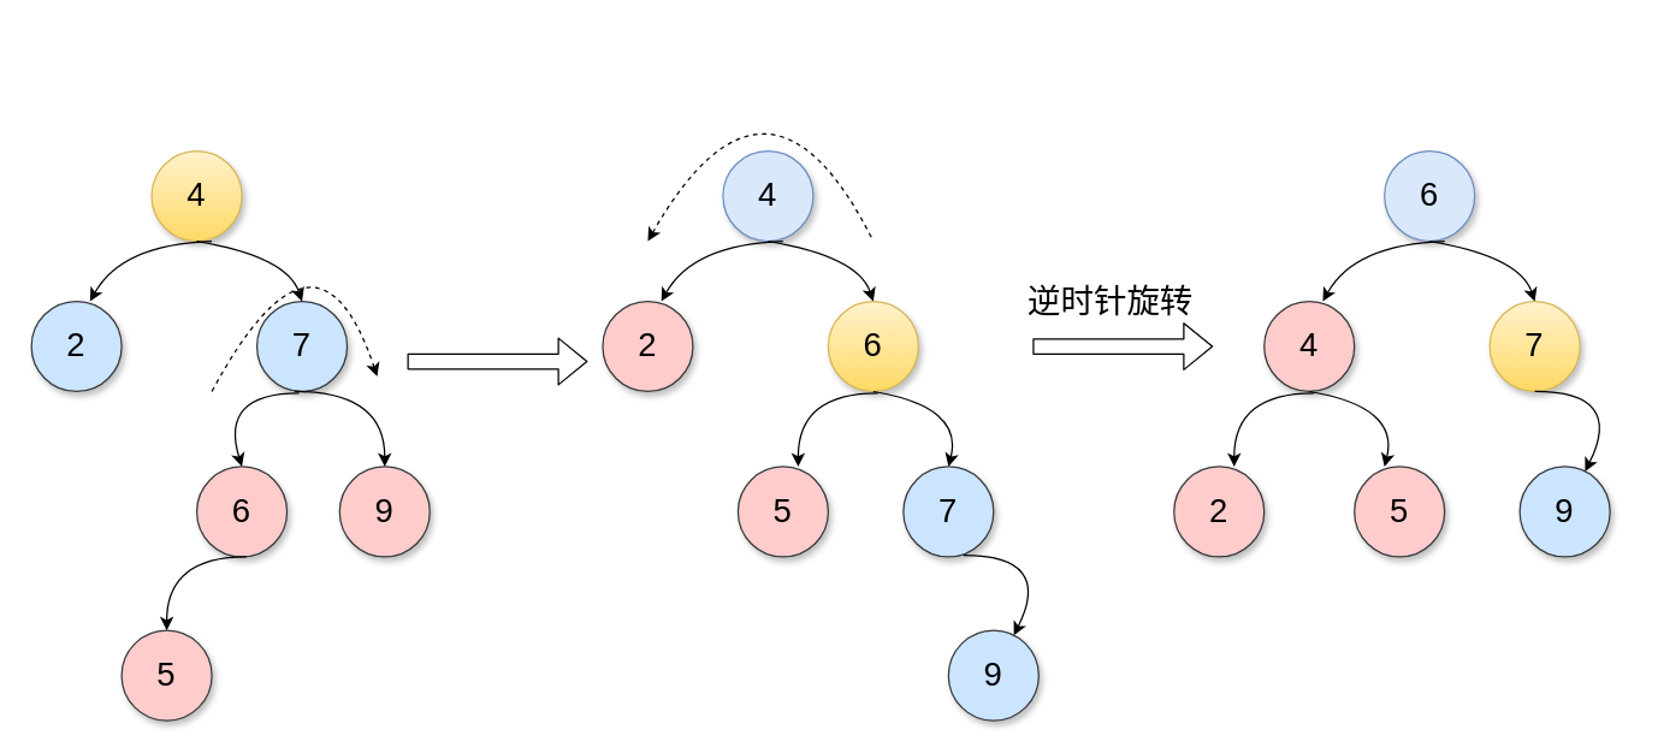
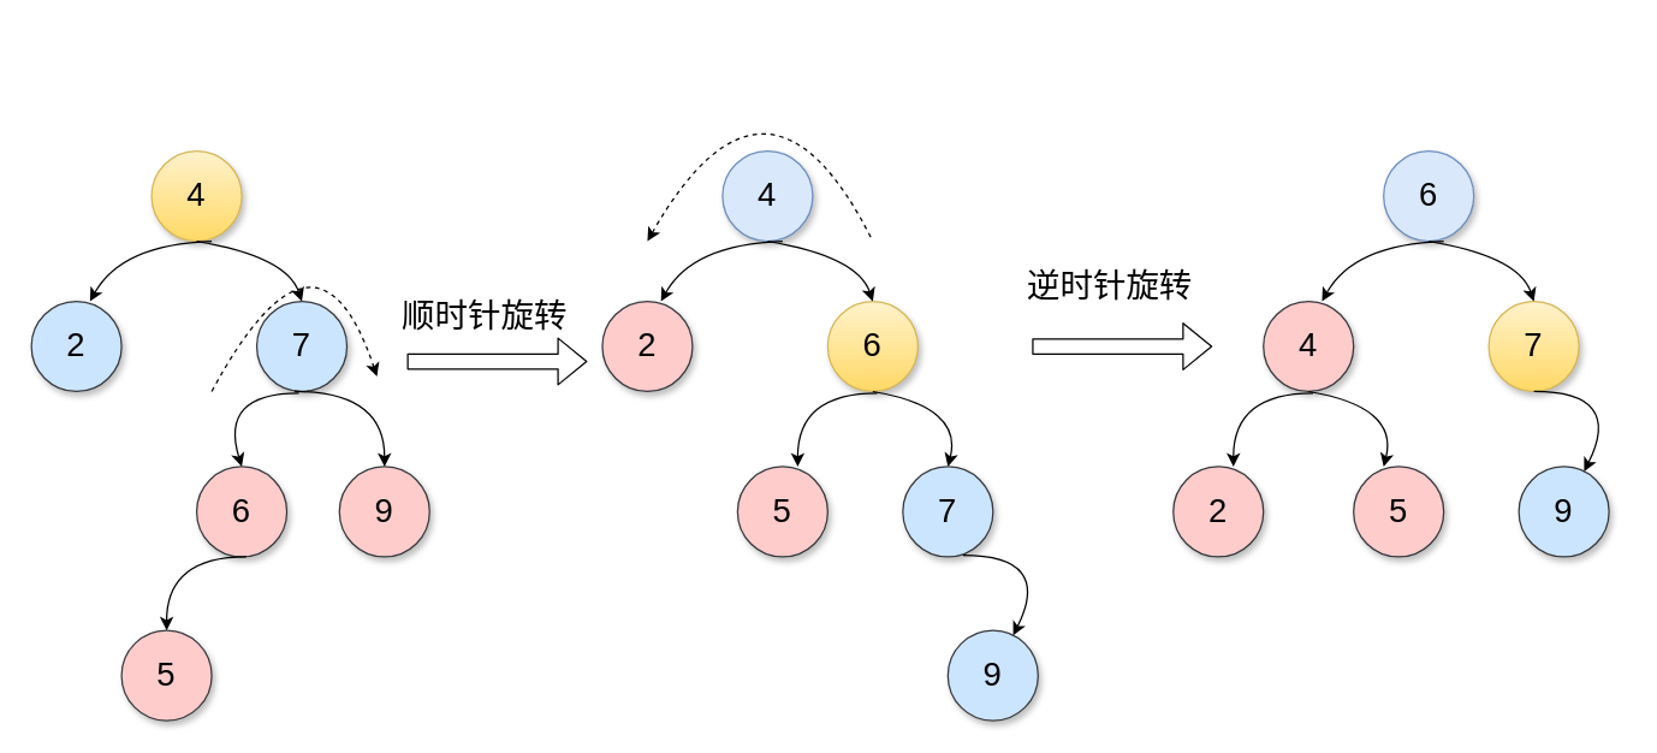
  <mxCell id="0" />
  <mxCell id="1" parent="0" />
  <mxCell id="2" value="4" style="ellipse;whiteSpace=wrap;html=1;aspect=fixed;shadow=1;gradientColor=#ffd966;fillColor=#fff2cc;strokeColor=#d6b656;fontSize=22;" vertex="1" parent="1"><mxGeometry x="100" y="100" width="60" height="60" as="geometry" /></mxCell>
  <mxCell id="3" value="2" style="ellipse;whiteSpace=wrap;html=1;aspect=fixed;shadow=1;fillColor=#cce5ff;strokeColor=#36393d;fontSize=22;" vertex="1" parent="1"><mxGeometry x="20" y="200" width="60" height="60" as="geometry" /></mxCell>
  <mxCell id="4" value="7" style="ellipse;whiteSpace=wrap;html=1;aspect=fixed;shadow=1;fillColor=#cce5ff;strokeColor=#36393d;fontSize=22;" vertex="1" parent="1"><mxGeometry x="170" y="200" width="60" height="60" as="geometry" /></mxCell>
  <mxCell id="5" value="6" style="ellipse;whiteSpace=wrap;html=1;aspect=fixed;shadow=1;fillColor=#ffcccc;strokeColor=#36393d;fontSize=22;" vertex="1" parent="1"><mxGeometry x="130" y="310" width="60" height="60" as="geometry" /></mxCell>
  <mxCell id="6" value="9" style="ellipse;whiteSpace=wrap;html=1;aspect=fixed;shadow=1;fillColor=#ffcccc;strokeColor=#36393d;fontSize=22;" vertex="1" parent="1"><mxGeometry x="225" y="310" width="60" height="60" as="geometry" /></mxCell>
  <mxCell id="7" value="" style="endArrow=classic;html=1;entryX=0.65;entryY=0;entryDx=0;entryDy=0;entryPerimeter=0;curved=1;fontSize=22;" edge="1" parent="1" target="3"><mxGeometry width="50" height="50" relative="1" as="geometry"><mxPoint x="140" y="160" as="sourcePoint" /><mxPoint x="50" y="120" as="targetPoint" /><Array as="points"><mxPoint x="80" y="162" /></Array></mxGeometry></mxCell>
  <mxCell id="8" value="" style="endArrow=classic;html=1;entryX=0.5;entryY=0;entryDx=0;entryDy=0;curved=1;fontSize=22;" edge="1" parent="1" target="4"><mxGeometry width="50" height="50" relative="1" as="geometry"><mxPoint x="130" y="160" as="sourcePoint" /><mxPoint x="290" y="120" as="targetPoint" /><Array as="points"><mxPoint x="190" y="170" /></Array></mxGeometry></mxCell>
  <mxCell id="9" value="" style="endArrow=classic;html=1;entryX=0.5;entryY=0;entryDx=0;entryDy=0;exitX=0.383;exitY=1.017;exitDx=0;exitDy=0;exitPerimeter=0;curved=1;fontSize=22;" edge="1" parent="1" target="5"><mxGeometry width="50" height="50" relative="1" as="geometry"><mxPoint x="197.98" y="261.02" as="sourcePoint" /><mxPoint x="175" y="240" as="targetPoint" /><Array as="points"><mxPoint x="145" y="261" /></Array></mxGeometry></mxCell>
  <mxCell id="10" value="" style="endArrow=classic;html=1;entryX=0.5;entryY=0;entryDx=0;entryDy=0;curved=1;fontSize=22;" edge="1" parent="1" target="6"><mxGeometry width="50" height="50" relative="1" as="geometry"><mxPoint x="195" y="260" as="sourcePoint" /><mxPoint x="325" y="250" as="targetPoint" /><Array as="points"><mxPoint x="255" y="260" /></Array></mxGeometry></mxCell>
  <mxCell id="11" value="5" style="ellipse;whiteSpace=wrap;html=1;aspect=fixed;shadow=1;fillColor=#ffcccc;strokeColor=#36393d;fontSize=22;" vertex="1" parent="1"><mxGeometry x="80" y="419" width="60" height="60" as="geometry" /></mxCell>
  <mxCell id="12" value="" style="endArrow=classic;html=1;entryX=0.5;entryY=0;entryDx=0;entryDy=0;exitX=0.383;exitY=1.017;exitDx=0;exitDy=0;exitPerimeter=0;curved=1;fontSize=22;" edge="1" parent="1" target="11"><mxGeometry width="50" height="50" relative="1" as="geometry"><mxPoint x="162.98" y="370.02" as="sourcePoint" /><mxPoint x="140" y="349" as="targetPoint" /><Array as="points"><mxPoint x="110" y="370" /></Array></mxGeometry></mxCell>
  <mxCell id="13" value="4" style="ellipse;whiteSpace=wrap;html=1;aspect=fixed;shadow=1;fillColor=#dae8fc;strokeColor=#6c8ebf;fontSize=22;" vertex="1" parent="1"><mxGeometry x="480" y="100" width="60" height="60" as="geometry" /></mxCell>
  <mxCell id="14" value="6" style="ellipse;whiteSpace=wrap;html=1;aspect=fixed;shadow=1;fillColor=#fff2cc;strokeColor=#d6b656;fontSize=22;gradientColor=#ffd966;" vertex="1" parent="1"><mxGeometry x="550" y="200" width="60" height="60" as="geometry" /></mxCell>
  <mxCell id="15" value="2" style="ellipse;whiteSpace=wrap;html=1;aspect=fixed;shadow=1;fillColor=#ffcccc;strokeColor=#36393d;fontSize=22;" vertex="1" parent="1"><mxGeometry x="400" y="200" width="60" height="60" as="geometry" /></mxCell>
  <mxCell id="16" value="5" style="ellipse;whiteSpace=wrap;html=1;aspect=fixed;shadow=1;fillColor=#ffcccc;strokeColor=#36393d;fontSize=22;" vertex="1" parent="1"><mxGeometry x="490" y="310" width="60" height="60" as="geometry" /></mxCell>
  <mxCell id="17" value="" style="endArrow=classic;html=1;entryX=0.65;entryY=0;entryDx=0;entryDy=0;entryPerimeter=0;curved=1;fontSize=22;" edge="1" parent="1"><mxGeometry width="50" height="50" relative="1" as="geometry"><mxPoint x="520" y="160" as="sourcePoint" /><mxPoint x="439" y="200" as="targetPoint" /><Array as="points"><mxPoint x="460" y="162" /></Array></mxGeometry></mxCell>
  <mxCell id="18" value="" style="endArrow=classic;html=1;entryX=0.5;entryY=0;entryDx=0;entryDy=0;curved=1;fontSize=22;" edge="1" parent="1" target="14"><mxGeometry width="50" height="50" relative="1" as="geometry"><mxPoint x="510" y="160" as="sourcePoint" /><mxPoint x="670" y="120" as="targetPoint" /><Array as="points"><mxPoint x="570" y="170" /></Array></mxGeometry></mxCell>
  <mxCell id="19" value="" style="endArrow=classic;html=1;curved=1;fontSize=22;" edge="1" parent="1"><mxGeometry width="50" height="50" relative="1" as="geometry"><mxPoint x="580" y="260" as="sourcePoint" /><mxPoint x="630" y="310" as="targetPoint" /><Array as="points"><mxPoint x="640" y="270" /></Array></mxGeometry></mxCell>
  <mxCell id="20" value="7" style="ellipse;whiteSpace=wrap;html=1;aspect=fixed;shadow=1;fillColor=#cce5ff;strokeColor=#36393d;fontSize=22;" vertex="1" parent="1"><mxGeometry x="600" y="310" width="60" height="60" as="geometry" /></mxCell>
  <mxCell id="21" value="" style="endArrow=classic;html=1;entryX=0.5;entryY=0;entryDx=0;entryDy=0;exitX=0.383;exitY=1.017;exitDx=0;exitDy=0;exitPerimeter=0;curved=1;fontSize=22;" edge="1" parent="1"><mxGeometry width="50" height="50" relative="1" as="geometry"><mxPoint x="582.98" y="261.02" as="sourcePoint" /><mxPoint x="530" y="310" as="targetPoint" /><Array as="points"><mxPoint x="530" y="261" /></Array></mxGeometry></mxCell>
  <mxCell id="22" value="" style="shape=flexArrow;endArrow=classic;html=1;fontSize=22;" edge="1" parent="1"><mxGeometry width="50" height="50" relative="1" as="geometry"><mxPoint x="270" y="240" as="sourcePoint" /><mxPoint x="390" y="240" as="targetPoint" /></mxGeometry></mxCell>
+ <mxCell id="23" value="&lt;font style=&quot;font-size: 22px&quot;&gt;顺时针旋转&lt;/font&gt;" style="text;html=1;strokeColor=none;fillColor=none;align=center;verticalAlign=middle;whiteSpace=wrap;rounded=0;fontSize=22;" vertex="1" parent="1"><mxGeometry x="254" y="201" width="136" height="20" as="geometry" /></mxCell>
  <mxCell id="24" value="" style="endArrow=classic;html=1;curved=1;dashed=1;" edge="1" parent="1"><mxGeometry width="50" height="50" relative="1" as="geometry"><mxPoint x="140" y="260" as="sourcePoint" /><mxPoint x="250" y="250" as="targetPoint" /><Array as="points"><mxPoint x="210" y="130" /></Array></mxGeometry></mxCell>
  <mxCell id="25" value="9" style="ellipse;whiteSpace=wrap;html=1;aspect=fixed;shadow=1;fillColor=#cce5ff;strokeColor=#36393d;fontSize=22;" vertex="1" parent="1"><mxGeometry x="630" y="419" width="60" height="60" as="geometry" /></mxCell>
  <mxCell id="26" value="" style="endArrow=classic;html=1;curved=1;fontSize=22;" edge="1" parent="1" target="25"><mxGeometry width="50" height="50" relative="1" as="geometry"><mxPoint x="640" y="369" as="sourcePoint" /><mxPoint x="700" y="419" as="targetPoint" /><Array as="points"><mxPoint x="700" y="369" /></Array></mxGeometry></mxCell>
  <mxCell id="27" value="6" style="ellipse;whiteSpace=wrap;html=1;aspect=fixed;shadow=1;fillColor=#dae8fc;strokeColor=#6c8ebf;fontSize=22;" vertex="1" parent="1"><mxGeometry x="920" y="100" width="60" height="60" as="geometry" /></mxCell>
  <mxCell id="28" value="7" style="ellipse;whiteSpace=wrap;html=1;aspect=fixed;shadow=1;fillColor=#fff2cc;strokeColor=#d6b656;fontSize=22;gradientColor=#ffd966;" vertex="1" parent="1"><mxGeometry x="990" y="200" width="60" height="60" as="geometry" /></mxCell>
  <mxCell id="29" value="4" style="ellipse;whiteSpace=wrap;html=1;aspect=fixed;shadow=1;fillColor=#ffcccc;strokeColor=#36393d;fontSize=22;" vertex="1" parent="1"><mxGeometry x="840" y="200" width="60" height="60" as="geometry" /></mxCell>
  <mxCell id="30" value="5" style="ellipse;whiteSpace=wrap;html=1;aspect=fixed;shadow=1;fillColor=#ffcccc;strokeColor=#36393d;fontSize=22;" vertex="1" parent="1"><mxGeometry x="900" y="310" width="60" height="60" as="geometry" /></mxCell>
  <mxCell id="31" value="" style="endArrow=classic;html=1;entryX=0.65;entryY=0;entryDx=0;entryDy=0;entryPerimeter=0;curved=1;fontSize=22;" edge="1" parent="1"><mxGeometry width="50" height="50" relative="1" as="geometry"><mxPoint x="960" y="160" as="sourcePoint" /><mxPoint x="879" y="200" as="targetPoint" /><Array as="points"><mxPoint x="900" y="162" /></Array></mxGeometry></mxCell>
  <mxCell id="32" value="" style="endArrow=classic;html=1;entryX=0.5;entryY=0;entryDx=0;entryDy=0;curved=1;fontSize=22;" edge="1" parent="1" target="28"><mxGeometry width="50" height="50" relative="1" as="geometry"><mxPoint x="950" y="160" as="sourcePoint" /><mxPoint x="1110" y="120" as="targetPoint" /><Array as="points"><mxPoint x="1010" y="170" /></Array></mxGeometry></mxCell>
  <mxCell id="33" value="9" style="ellipse;whiteSpace=wrap;html=1;aspect=fixed;shadow=1;fillColor=#cce5ff;strokeColor=#36393d;fontSize=22;" vertex="1" parent="1"><mxGeometry x="1010" y="310" width="60" height="60" as="geometry" /></mxCell>
  <mxCell id="34" value="" style="endArrow=classic;html=1;curved=1;fontSize=22;" edge="1" parent="1" target="33"><mxGeometry width="50" height="50" relative="1" as="geometry"><mxPoint x="1020" y="260" as="sourcePoint" /><mxPoint x="1080" y="310" as="targetPoint" /><Array as="points"><mxPoint x="1080" y="260" /></Array></mxGeometry></mxCell>
  <mxCell id="35" value="" style="endArrow=none;html=1;dashed=1;curved=1;startArrow=classic;startFill=1;endFill=0;" edge="1" parent="1"><mxGeometry width="50" height="50" relative="1" as="geometry"><mxPoint x="430" y="160" as="sourcePoint" /><mxPoint x="580" y="160" as="targetPoint" /><Array as="points"><mxPoint x="510" y="20" /></Array></mxGeometry></mxCell>
  <mxCell id="36" value="2" style="ellipse;whiteSpace=wrap;html=1;aspect=fixed;shadow=1;fillColor=#ffcccc;strokeColor=#36393d;fontSize=22;" vertex="1" parent="1"><mxGeometry x="780" y="310" width="60" height="60" as="geometry" /></mxCell>
  <mxCell id="37" value="" style="endArrow=classic;html=1;entryX=0.5;entryY=0;entryDx=0;entryDy=0;exitX=0.383;exitY=1.017;exitDx=0;exitDy=0;exitPerimeter=0;curved=1;fontSize=22;" edge="1" parent="1"><mxGeometry width="50" height="50" relative="1" as="geometry"><mxPoint x="872.98" y="261.02" as="sourcePoint" /><mxPoint x="820" y="310" as="targetPoint" /><Array as="points"><mxPoint x="820" y="261" /></Array></mxGeometry></mxCell>
  <mxCell id="38" value="" style="endArrow=classic;html=1;curved=1;fontSize=22;" edge="1" parent="1"><mxGeometry width="50" height="50" relative="1" as="geometry"><mxPoint x="870" y="260" as="sourcePoint" /><mxPoint x="920" y="310" as="targetPoint" /><Array as="points"><mxPoint x="930" y="270" /></Array></mxGeometry></mxCell>
  <mxCell id="39" value="" style="shape=flexArrow;endArrow=classic;html=1;fontSize=22;" edge="1" parent="1"><mxGeometry width="50" height="50" relative="1" as="geometry"><mxPoint x="686" y="230" as="sourcePoint" /><mxPoint x="806" y="230" as="targetPoint" /></mxGeometry></mxCell>
- <mxCell id="40" value="&lt;font style=&quot;font-size: 22px&quot;&gt;逆时针旋转&lt;/font&gt;" style="text;html=1;strokeColor=none;fillColor=none;align=center;verticalAlign=middle;whiteSpace=wrap;rounded=0;fontSize=22;" vertex="1" parent="1"><mxGeometry x="670" y="191" width="136" height="20" as="geometry" /></mxCell>
+ <mxCell id="40" value="&lt;font style=&quot;font-size: 22px&quot;&gt;逆时针旋转&lt;/font&gt;" style="text;html=1;strokeColor=none;fillColor=none;align=center;verticalAlign=middle;whiteSpace=wrap;rounded=0;fontSize=22;" vertex="1" parent="1"><mxGeometry x="670" y="181" width="136" height="20" as="geometry" /></mxCell>
